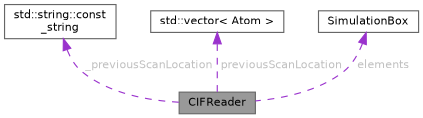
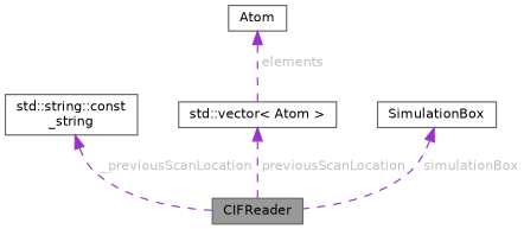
  digraph {
    node [color=gray40 fillcolor=white fontname=Helvetica fontsize=10 shape=box style=filled]
    edge [color=darkorchid3 dir=back fontcolor=grey fontname=Helvetica fontsize=10 labelfontname=Helvetica labelfontsize=10 style=dashed]
    n1 [fillcolor=grey60 fontcolor=black height=0.2 label=CIFReader width=0.4]
    n2 [height=0.2 label="std::string::const\l_string" width=0.4]
    n3 [height=0.2 label="std::vector\< Atom \>" width=0.4]
+   n4 [height=0.2 label=Atom width=0.4]
    n5 [height=0.2 label=SimulationBox width=0.4]
    n2 -> n1 [label=" _previousScanLocation"]
    n3 -> n1 [label=" previousScanLocation"]
-   n5 -> n1 [label=" elements"]
+   n4 -> n3 [label=" elements"]
+   n5 -> n1 [label=" simulationBox"]
  }
